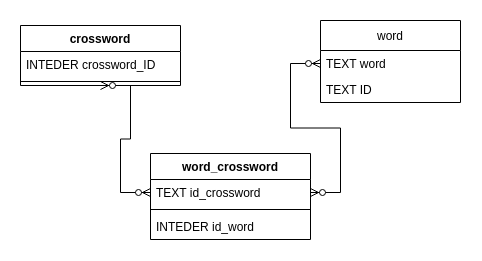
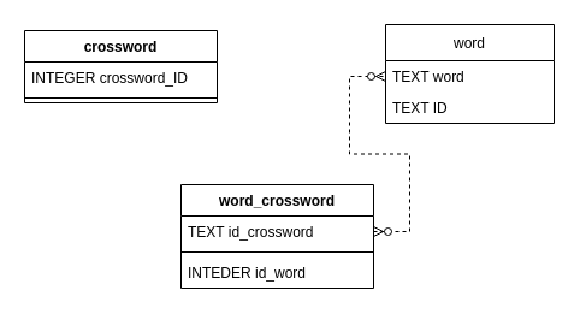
  <mxCell id="0" />
  <mxCell id="1" parent="0" />
  <mxCell id="2" value="word" style="swimlane;fontStyle=0;childLayout=stackLayout;horizontal=1;startSize=30;fillColor=none;horizontalStack=0;resizeParent=1;resizeParentMax=0;resizeLast=0;collapsible=1;marginBottom=0;" vertex="1" parent="1"><mxGeometry x="320" y="20" width="140" height="82" as="geometry" /></mxCell>
  <mxCell id="3" value="TEXT word" style="text;strokeColor=none;fillColor=none;align=left;verticalAlign=top;spacingLeft=4;spacingRight=4;overflow=hidden;rotatable=0;points=[[0,0.5],[1,0.5]];portConstraint=eastwest;" vertex="1" parent="2"><mxGeometry y="30" width="140" height="26" as="geometry" /></mxCell>
  <mxCell id="4" value="TEXT ID" style="text;strokeColor=none;fillColor=none;align=left;verticalAlign=top;spacingLeft=4;spacingRight=4;overflow=hidden;rotatable=0;points=[[0,0.5],[1,0.5]];portConstraint=eastwest;" vertex="1" parent="2"><mxGeometry y="56" width="140" height="26" as="geometry" /></mxCell>
  <mxCell id="5" value="crossword" style="swimlane;fontStyle=1;align=center;verticalAlign=top;childLayout=stackLayout;horizontal=1;startSize=26;horizontalStack=0;resizeParent=1;resizeParentMax=0;resizeLast=0;collapsible=1;marginBottom=0;" vertex="1" parent="1"><mxGeometry x="20" y="25" width="160" height="60" as="geometry" /></mxCell>
- <mxCell id="6" value="INTEDER crossword_ID" style="text;strokeColor=none;fillColor=none;align=left;verticalAlign=top;spacingLeft=4;spacingRight=4;overflow=hidden;rotatable=0;points=[[0,0.5],[1,0.5]];portConstraint=eastwest;" vertex="1" parent="5"><mxGeometry y="26" width="160" height="26" as="geometry" /></mxCell>
+ <mxCell id="6" value="INTEGER crossword_ID" style="text;strokeColor=none;fillColor=none;align=left;verticalAlign=top;spacingLeft=4;spacingRight=4;overflow=hidden;rotatable=0;points=[[0,0.5],[1,0.5]];portConstraint=eastwest;" vertex="1" parent="5"><mxGeometry y="26" width="160" height="26" as="geometry" /></mxCell>
  <mxCell id="7" value="" style="line;strokeWidth=1;fillColor=none;align=left;verticalAlign=middle;spacingTop=-1;spacingLeft=3;spacingRight=3;rotatable=0;labelPosition=right;points=[];portConstraint=eastwest;strokeColor=inherit;" vertex="1" parent="5"><mxGeometry y="52" width="160" height="8" as="geometry" /></mxCell>
  <mxCell id="8" value="word_crossword" style="swimlane;fontStyle=1;align=center;verticalAlign=top;childLayout=stackLayout;horizontal=1;startSize=26;horizontalStack=0;resizeParent=1;resizeParentMax=0;resizeLast=0;collapsible=1;marginBottom=0;" vertex="1" parent="1"><mxGeometry x="150" y="153" width="160" height="86" as="geometry" /></mxCell>
  <mxCell id="9" value="TEXT id_crossword" style="text;strokeColor=none;fillColor=none;align=left;verticalAlign=top;spacingLeft=4;spacingRight=4;overflow=hidden;rotatable=0;points=[[0,0.5],[1,0.5]];portConstraint=eastwest;" vertex="1" parent="8"><mxGeometry y="26" width="160" height="26" as="geometry" /></mxCell>
  <mxCell id="10" value="" style="line;strokeWidth=1;fillColor=none;align=left;verticalAlign=middle;spacingTop=-1;spacingLeft=3;spacingRight=3;rotatable=0;labelPosition=right;points=[];portConstraint=eastwest;strokeColor=inherit;" vertex="1" parent="8"><mxGeometry y="52" width="160" height="8" as="geometry" /></mxCell>
  <mxCell id="11" value="INTEDER id_word" style="text;strokeColor=none;fillColor=none;align=left;verticalAlign=top;spacingLeft=4;spacingRight=4;overflow=hidden;rotatable=0;points=[[0,0.5],[1,0.5]];portConstraint=eastwest;" vertex="1" parent="8"><mxGeometry y="60" width="160" height="26" as="geometry" /></mxCell>
- <mxCell id="12" value="" style="edgeStyle=entityRelationEdgeStyle;fontSize=12;html=1;endArrow=ERzeroToMany;endFill=1;startArrow=ERzeroToMany;rounded=0;entryX=0;entryY=0.5;entryDx=0;entryDy=0;exitX=1;exitY=0.5;exitDx=0;exitDy=0;" edge="1" parent="1" source="9" target="3"><mxGeometry width="100" height="100" relative="1" as="geometry"><mxPoint x="250" y="123" as="sourcePoint" /><mxPoint x="300" y="73" as="targetPoint" /></mxGeometry></mxCell>
- <mxCell id="13" value="" style="edgeStyle=entityRelationEdgeStyle;fontSize=12;html=1;endArrow=ERzeroToMany;endFill=1;startArrow=ERzeroToMany;rounded=0;entryX=0.5;entryY=1;entryDx=0;entryDy=0;exitX=0;exitY=0.5;exitDx=0;exitDy=0;" edge="1" parent="1" source="9" target="5"><mxGeometry width="100" height="100" relative="1" as="geometry"><mxPoint x="190" y="173" as="sourcePoint" /><mxPoint x="290" y="73" as="targetPoint" /></mxGeometry></mxCell>
+ <mxCell id="12" value="" style="edgeStyle=entityRelationEdgeStyle;fontSize=12;html=1;endArrow=ERzeroToMany;endFill=1;startArrow=ERzeroToMany;rounded=0;entryX=0;entryY=0.5;entryDx=0;entryDy=0;exitX=1;exitY=0.5;exitDx=0;exitDy=0;dashed=1;" edge="1" parent="1" source="9" target="3"><mxGeometry width="100" height="100" relative="1" as="geometry"><mxPoint x="250" y="123" as="sourcePoint" /><mxPoint x="300" y="73" as="targetPoint" /></mxGeometry></mxCell>
